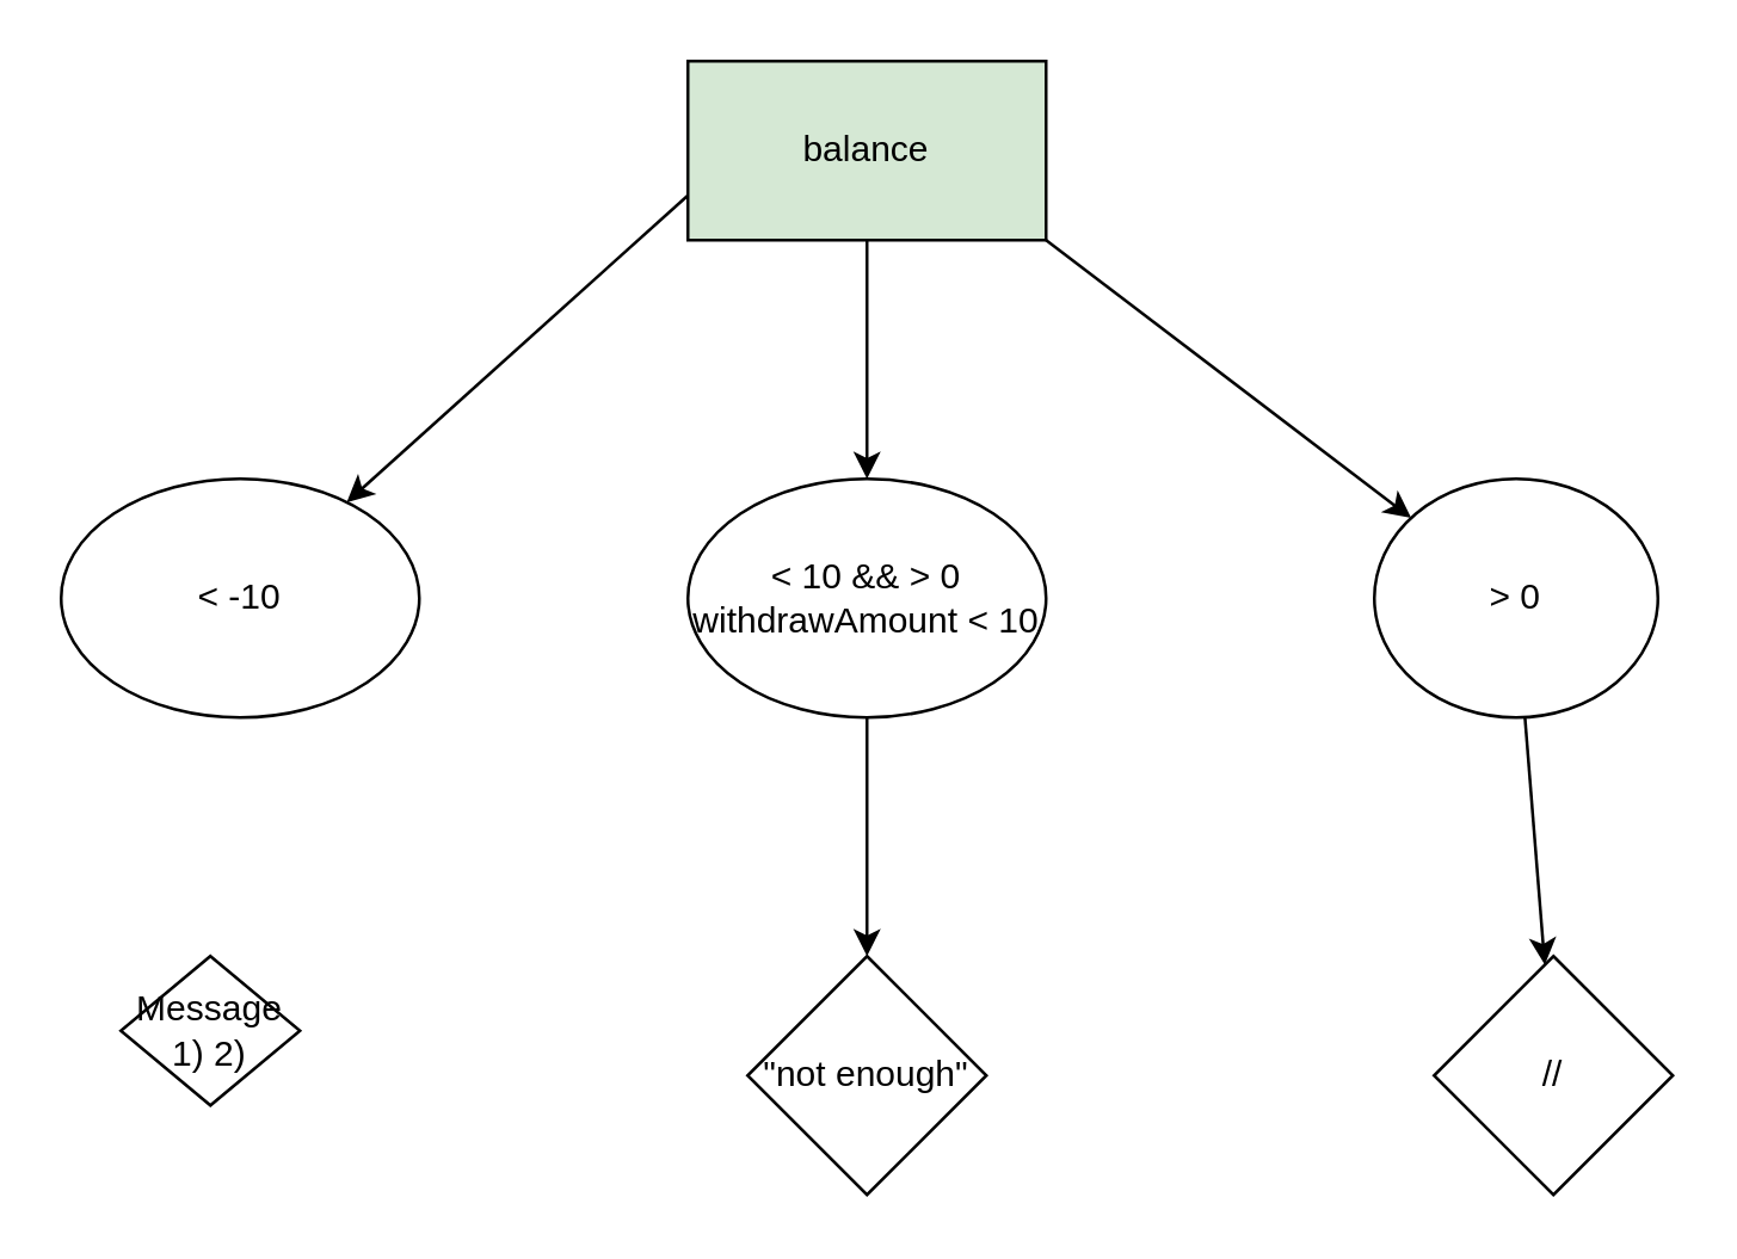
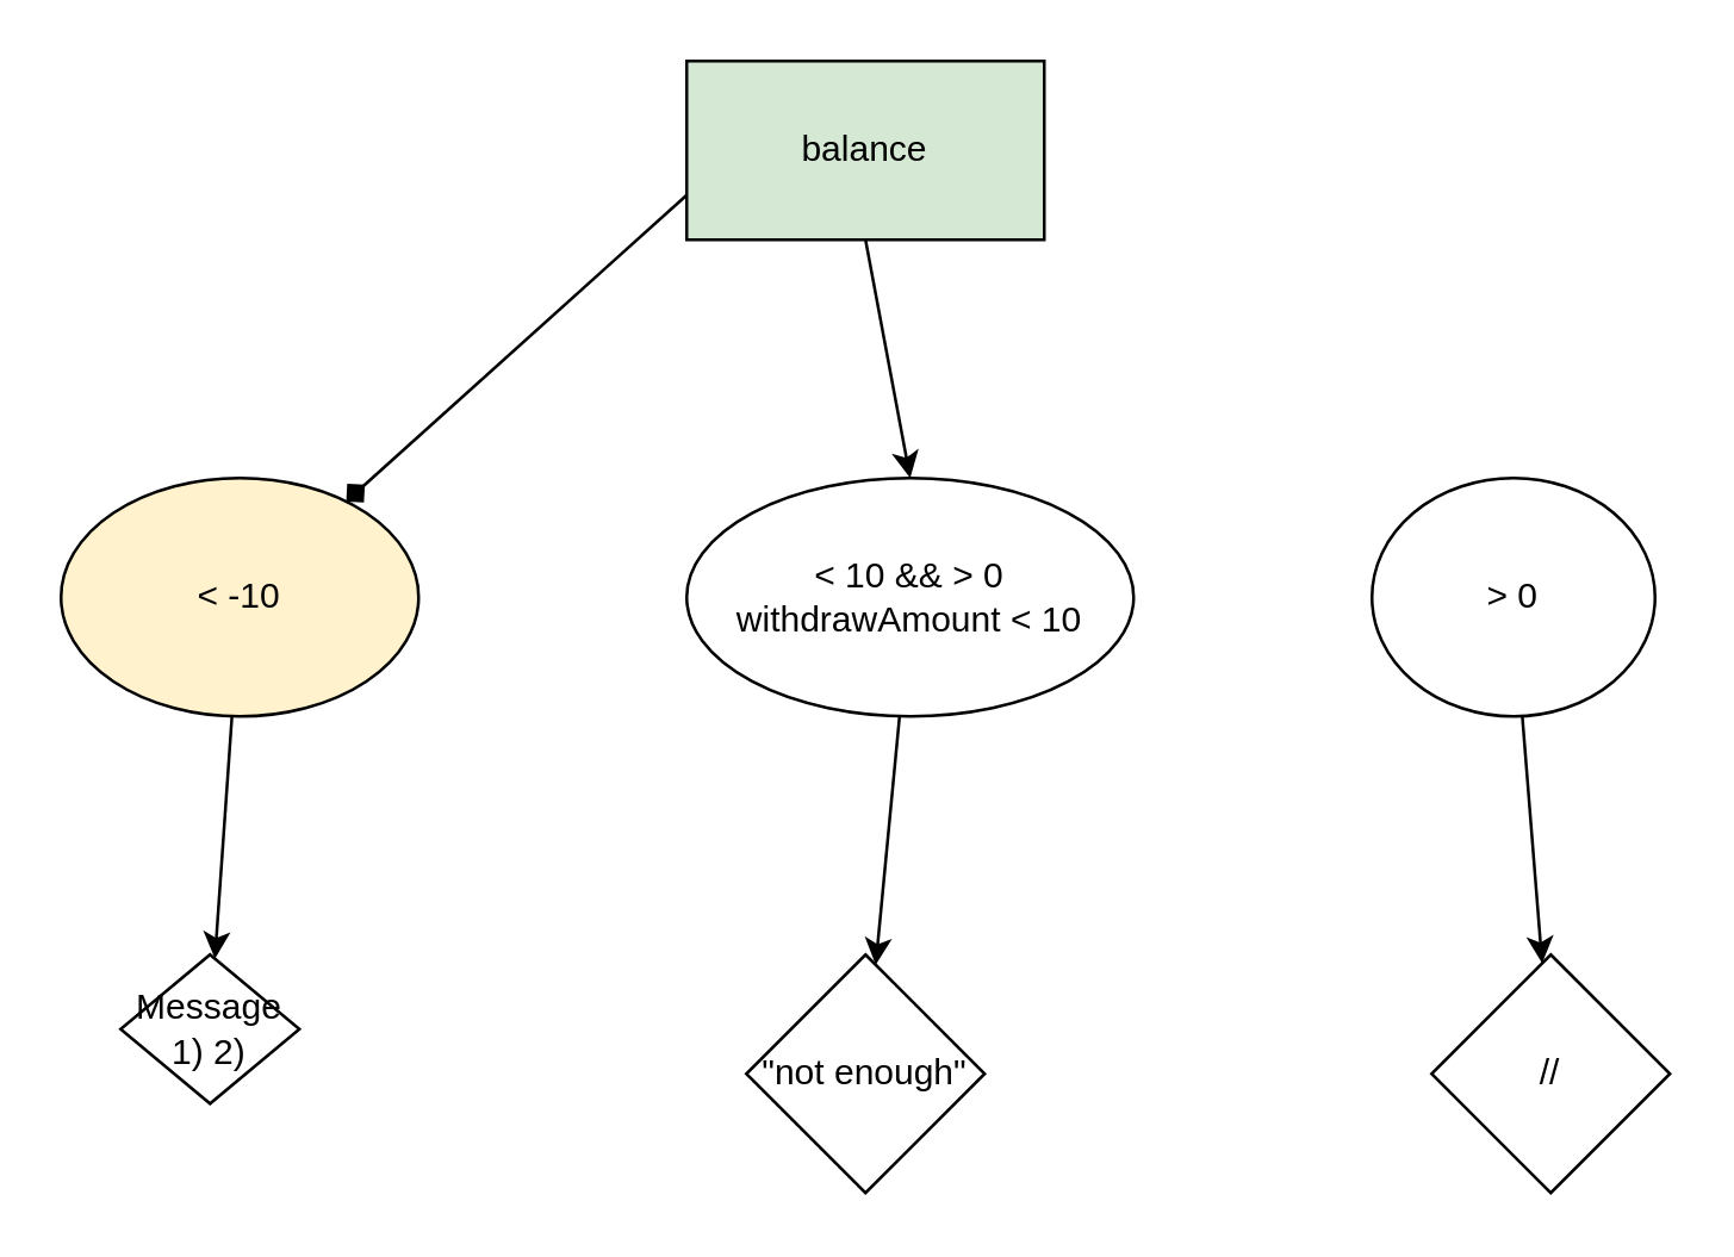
  <mxCell id="0" />
  <mxCell id="1" parent="0" />
- <mxCell id="2" style="edgeStyle=none;html=1;exitX=0;exitY=0.75;exitDx=0;exitDy=0;" edge="1" parent="1" source="5" target="7"><mxGeometry relative="1" as="geometry" /></mxCell>
+ <mxCell id="2" style="edgeStyle=none;html=1;exitX=0;exitY=0.75;exitDx=0;exitDy=0;endArrow=diamond;" edge="1" parent="1" source="5" target="7"><mxGeometry relative="1" as="geometry" /></mxCell>
  <mxCell id="3" style="edgeStyle=none;html=1;exitX=0.5;exitY=1;exitDx=0;exitDy=0;entryX=0.5;entryY=0;entryDx=0;entryDy=0;" edge="1" parent="1" source="5" target="9"><mxGeometry relative="1" as="geometry" /></mxCell>
- <mxCell id="4" style="edgeStyle=none;html=1;exitX=1;exitY=1;exitDx=0;exitDy=0;" edge="1" parent="1" source="5" target="11"><mxGeometry relative="1" as="geometry" /></mxCell>
  <mxCell id="5" value="balance" style="rounded=0;whiteSpace=wrap;html=1;fillColor=#d5e8d4;" vertex="1" parent="1"><mxGeometry x="230" y="20" width="120" height="60" as="geometry" /></mxCell>
- <mxCell id="7" value="&amp;lt; -10" style="ellipse;whiteSpace=wrap;html=1;" vertex="1" parent="1"><mxGeometry x="20" y="160" width="120" height="80" as="geometry" /></mxCell>
+ <mxCell id="6" value="" style="edgeStyle=none;html=1;" edge="1" parent="1" source="7" target="12"><mxGeometry relative="1" as="geometry" /></mxCell>
+ <mxCell id="7" value="&amp;lt; -10" style="ellipse;whiteSpace=wrap;html=1;fillColor=#fff2cc;" vertex="1" parent="1"><mxGeometry x="20" y="160" width="120" height="80" as="geometry" /></mxCell>
  <mxCell id="8" value="" style="edgeStyle=none;html=1;" edge="1" parent="1" source="9" target="13"><mxGeometry relative="1" as="geometry" /></mxCell>
- <mxCell id="9" value="&amp;lt; 10 &amp;amp;&amp;amp; &amp;gt; 0&lt;br&gt;withdrawAmount &amp;lt; 10" style="ellipse;whiteSpace=wrap;html=1;" vertex="1" parent="1"><mxGeometry x="230" y="160" width="120" height="80" as="geometry" /></mxCell>
+ <mxCell id="9" value="&amp;lt; 10 &amp;amp;&amp;amp; &amp;gt; 0&lt;br&gt;withdrawAmount &amp;lt; 10" style="ellipse;whiteSpace=wrap;html=1;" vertex="1" parent="1"><mxGeometry x="230" y="160" width="150" height="80" as="geometry" /></mxCell>
  <mxCell id="10" value="" style="edgeStyle=none;html=1;" edge="1" parent="1" source="11" target="14"><mxGeometry relative="1" as="geometry" /></mxCell>
  <mxCell id="11" value="&amp;gt; 0&lt;br&gt;" style="ellipse;whiteSpace=wrap;html=1;" vertex="1" parent="1"><mxGeometry x="460" y="160" width="95" height="80" as="geometry" /></mxCell>
  <mxCell id="12" value="Message&lt;br&gt;1) 2)" style="rhombus;whiteSpace=wrap;html=1;" vertex="1" parent="1"><mxGeometry x="40" y="320" width="60" height="50" as="geometry" /></mxCell>
  <mxCell id="13" value="&quot;not enough&quot;" style="rhombus;whiteSpace=wrap;html=1;" vertex="1" parent="1"><mxGeometry x="250" y="320" width="80" height="80" as="geometry" /></mxCell>
  <mxCell id="14" value="//" style="rhombus;whiteSpace=wrap;html=1;" vertex="1" parent="1"><mxGeometry x="480" y="320" width="80" height="80" as="geometry" /></mxCell>
